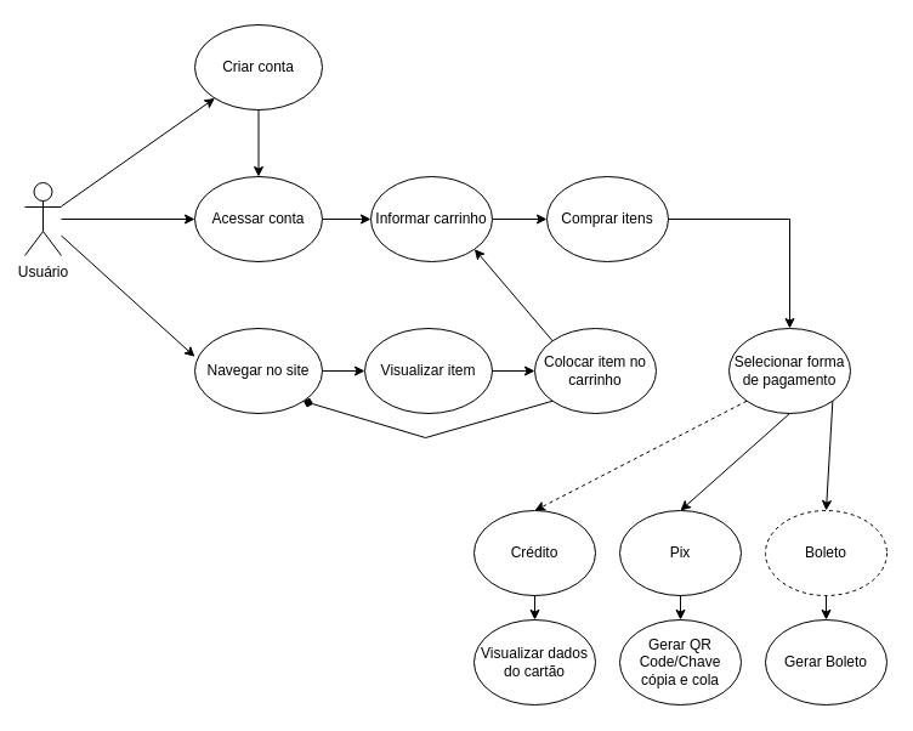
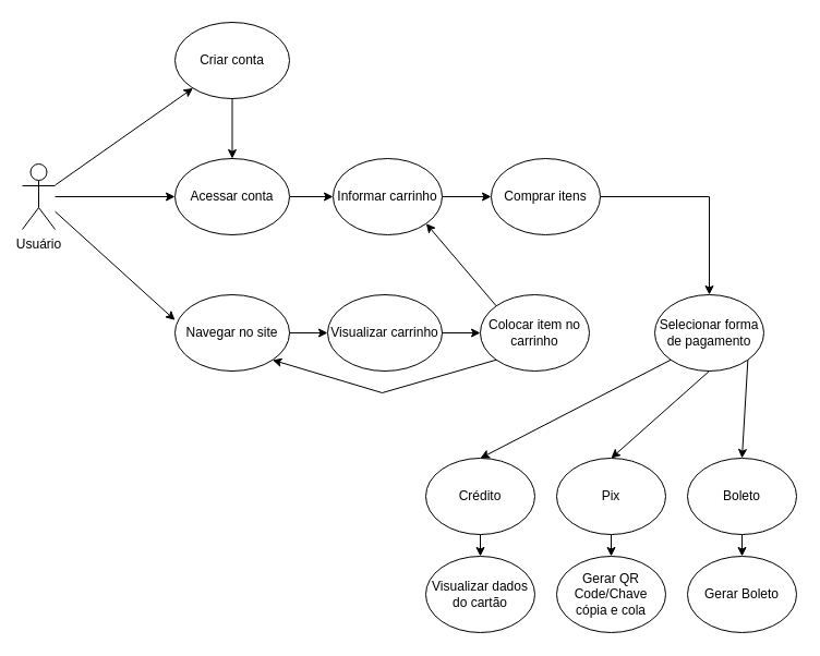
  <mxCell id="0" />
  <mxCell id="1" parent="0" />
  <mxCell id="2" value="" style="edgeStyle=orthogonalEdgeStyle;rounded=0;orthogonalLoop=1;jettySize=auto;html=1;entryX=0;entryY=0.5;entryDx=0;entryDy=0;" edge="1" parent="1" source="3" target="6"><mxGeometry relative="1" as="geometry"><mxPoint x="50" y="169.47" as="sourcePoint" /><mxPoint x="160" y="169.47" as="targetPoint" /></mxGeometry></mxCell>
  <mxCell id="3" value="Usuário" style="shape=umlActor;verticalLabelPosition=bottom;verticalAlign=top;html=1;outlineConnect=0;" vertex="1" parent="1"><mxGeometry x="20" y="150" width="30" height="60" as="geometry" /></mxCell>
  <mxCell id="4" value="Criar conta" style="ellipse;whiteSpace=wrap;html=1;" vertex="1" parent="1"><mxGeometry x="160" y="20" width="105" height="70" as="geometry" /></mxCell>
  <mxCell id="5" value="" style="edgeStyle=orthogonalEdgeStyle;rounded=0;orthogonalLoop=1;jettySize=auto;html=1;" edge="1" parent="1" source="6" target="17"><mxGeometry relative="1" as="geometry" /></mxCell>
  <mxCell id="6" value="Acessar conta" style="ellipse;whiteSpace=wrap;html=1;" vertex="1" parent="1"><mxGeometry x="160" y="145" width="105" height="70" as="geometry" /></mxCell>
  <mxCell id="7" value="Navegar no site" style="ellipse;whiteSpace=wrap;html=1;" vertex="1" parent="1"><mxGeometry x="160" y="270" width="105" height="70" as="geometry" /></mxCell>
  <mxCell id="8" value="" style="endArrow=classic;html=1;rounded=0;" edge="1" parent="1" source="3" target="4"><mxGeometry width="50" height="50" relative="1" as="geometry"><mxPoint x="50" y="160" as="sourcePoint" /><mxPoint x="100" y="110" as="targetPoint" /></mxGeometry></mxCell>
  <mxCell id="9" value="" style="endArrow=classic;html=1;rounded=0;entryX=0;entryY=0.333;entryDx=0;entryDy=0;entryPerimeter=0;" edge="1" parent="1" source="3" target="7"><mxGeometry width="50" height="50" relative="1" as="geometry"><mxPoint x="70" y="240" as="sourcePoint" /><mxPoint x="120" y="190" as="targetPoint" /></mxGeometry></mxCell>
  <mxCell id="10" value="" style="endArrow=classic;html=1;rounded=0;exitX=0.5;exitY=1;exitDx=0;exitDy=0;" edge="1" parent="1" source="4" target="6"><mxGeometry width="50" height="50" relative="1" as="geometry"><mxPoint x="270" y="260" as="sourcePoint" /><mxPoint x="320" y="210" as="targetPoint" /></mxGeometry></mxCell>
- <mxCell id="11" value="Visualizar item" style="ellipse;whiteSpace=wrap;html=1;" vertex="1" parent="1"><mxGeometry x="300" y="270" width="105" height="70" as="geometry" /></mxCell>
+ <mxCell id="11" value="Visualizar carrinho" style="ellipse;whiteSpace=wrap;html=1;" vertex="1" parent="1"><mxGeometry x="300" y="270" width="105" height="70" as="geometry" /></mxCell>
  <mxCell id="12" value="Colocar item no carrinho" style="ellipse;whiteSpace=wrap;html=1;" vertex="1" parent="1"><mxGeometry x="440" y="270" width="100" height="70" as="geometry" /></mxCell>
  <mxCell id="13" value="" style="endArrow=classic;html=1;rounded=0;exitX=1;exitY=0.5;exitDx=0;exitDy=0;entryX=0;entryY=0.5;entryDx=0;entryDy=0;" edge="1" parent="1" source="7" target="11"><mxGeometry width="50" height="50" relative="1" as="geometry"><mxPoint x="270" y="260" as="sourcePoint" /><mxPoint x="320" y="210" as="targetPoint" /></mxGeometry></mxCell>
  <mxCell id="14" value="" style="endArrow=classic;html=1;rounded=0;entryX=0;entryY=0.5;entryDx=0;entryDy=0;exitX=1;exitY=0.5;exitDx=0;exitDy=0;" edge="1" parent="1" source="11" target="12"><mxGeometry width="50" height="50" relative="1" as="geometry"><mxPoint x="380" y="325" as="sourcePoint" /><mxPoint x="411" y="290" as="targetPoint" /></mxGeometry></mxCell>
- <mxCell id="15" value="" style="endArrow=diamond;html=1;rounded=0;exitX=0;exitY=1;exitDx=0;exitDy=0;entryX=1;entryY=1;entryDx=0;entryDy=0;" edge="1" parent="1" source="12" target="7"><mxGeometry width="50" height="50" relative="1" as="geometry"><mxPoint x="270" y="360" as="sourcePoint" /><mxPoint x="320" y="310" as="targetPoint" /><Array as="points"><mxPoint x="350" y="360" /></Array></mxGeometry></mxCell>
+ <mxCell id="15" value="" style="endArrow=classic;html=1;rounded=0;exitX=0;exitY=1;exitDx=0;exitDy=0;entryX=1;entryY=1;entryDx=0;entryDy=0;" edge="1" parent="1" source="12" target="7"><mxGeometry width="50" height="50" relative="1" as="geometry"><mxPoint x="270" y="360" as="sourcePoint" /><mxPoint x="320" y="310" as="targetPoint" /><Array as="points"><mxPoint x="350" y="360" /></Array></mxGeometry></mxCell>
  <mxCell id="16" value="" style="edgeStyle=orthogonalEdgeStyle;rounded=0;orthogonalLoop=1;jettySize=auto;html=1;" edge="1" parent="1" source="17" target="20"><mxGeometry relative="1" as="geometry" /></mxCell>
  <mxCell id="17" value="Informar carrinho" style="ellipse;whiteSpace=wrap;html=1;" vertex="1" parent="1"><mxGeometry x="305" y="145" width="100" height="70" as="geometry" /></mxCell>
  <mxCell id="18" value="" style="endArrow=classic;html=1;rounded=0;exitX=0;exitY=0;exitDx=0;exitDy=0;entryX=1;entryY=1;entryDx=0;entryDy=0;" edge="1" parent="1" source="12" target="17"><mxGeometry width="50" height="50" relative="1" as="geometry"><mxPoint x="470" y="195" as="sourcePoint" /><mxPoint x="520" y="145" as="targetPoint" /></mxGeometry></mxCell>
  <mxCell id="19" value="" style="edgeStyle=orthogonalEdgeStyle;rounded=0;orthogonalLoop=1;jettySize=auto;html=1;" edge="1" parent="1" source="20" target="21"><mxGeometry relative="1" as="geometry" /></mxCell>
  <mxCell id="20" value="Comprar itens" style="ellipse;whiteSpace=wrap;html=1;" vertex="1" parent="1"><mxGeometry x="450" y="145" width="100" height="70" as="geometry" /></mxCell>
  <mxCell id="21" value="Selecionar forma de pagamento" style="ellipse;whiteSpace=wrap;html=1;" vertex="1" parent="1"><mxGeometry x="600" y="270" width="100" height="70" as="geometry" /></mxCell>
  <mxCell id="22" value="Crédito" style="ellipse;whiteSpace=wrap;html=1;" vertex="1" parent="1"><mxGeometry x="390" y="420" width="100" height="70" as="geometry" /></mxCell>
- <mxCell id="23" value="Boleto" style="ellipse;whiteSpace=wrap;html=1;dashed=1;" vertex="1" parent="1"><mxGeometry x="630" y="420" width="100" height="70" as="geometry" /></mxCell>
+ <mxCell id="23" value="Boleto" style="ellipse;whiteSpace=wrap;html=1;" vertex="1" parent="1"><mxGeometry x="630" y="420" width="100" height="70" as="geometry" /></mxCell>
  <mxCell id="24" value="Pix" style="ellipse;whiteSpace=wrap;html=1;" vertex="1" parent="1"><mxGeometry x="510" y="420" width="100" height="70" as="geometry" /></mxCell>
  <mxCell id="25" value="Visualizar dados do cartão" style="ellipse;whiteSpace=wrap;html=1;" vertex="1" parent="1"><mxGeometry x="390" y="510" width="100" height="70" as="geometry" /></mxCell>
  <mxCell id="26" value="Gerar QR Code/Chave cópia e cola" style="ellipse;whiteSpace=wrap;html=1;" vertex="1" parent="1"><mxGeometry x="510" y="510" width="100" height="70" as="geometry" /></mxCell>
  <mxCell id="27" value="Gerar Boleto" style="ellipse;whiteSpace=wrap;html=1;" vertex="1" parent="1"><mxGeometry x="630" y="510" width="100" height="70" as="geometry" /></mxCell>
  <mxCell id="28" value="" style="endArrow=classic;html=1;rounded=0;exitX=0.5;exitY=1;exitDx=0;exitDy=0;entryX=0.5;entryY=0;entryDx=0;entryDy=0;" edge="1" parent="1" source="22" target="25"><mxGeometry width="50" height="50" relative="1" as="geometry"><mxPoint x="410" y="430" as="sourcePoint" /><mxPoint x="460" y="380" as="targetPoint" /></mxGeometry></mxCell>
  <mxCell id="29" value="" style="endArrow=classic;html=1;rounded=0;exitX=0.5;exitY=1;exitDx=0;exitDy=0;entryX=0.5;entryY=0;entryDx=0;entryDy=0;" edge="1" parent="1" source="24" target="26"><mxGeometry width="50" height="50" relative="1" as="geometry"><mxPoint x="450" y="500" as="sourcePoint" /><mxPoint x="450" y="520" as="targetPoint" /></mxGeometry></mxCell>
  <mxCell id="30" value="" style="endArrow=classic;html=1;rounded=0;exitX=0.5;exitY=1;exitDx=0;exitDy=0;entryX=0.5;entryY=0;entryDx=0;entryDy=0;" edge="1" parent="1" source="23" target="27"><mxGeometry width="50" height="50" relative="1" as="geometry"><mxPoint x="460" y="510" as="sourcePoint" /><mxPoint x="460" y="530" as="targetPoint" /></mxGeometry></mxCell>
- <mxCell id="31" value="" style="endArrow=classic;html=1;rounded=0;exitX=0;exitY=1;exitDx=0;exitDy=0;entryX=0.5;entryY=0;entryDx=0;entryDy=0;dashed=1;" edge="1" parent="1" source="21" target="22"><mxGeometry width="50" height="50" relative="1" as="geometry"><mxPoint x="410" y="430" as="sourcePoint" /><mxPoint x="460" y="380" as="targetPoint" /></mxGeometry></mxCell>
+ <mxCell id="31" value="" style="endArrow=classic;html=1;rounded=0;exitX=0;exitY=1;exitDx=0;exitDy=0;entryX=0.5;entryY=0;entryDx=0;entryDy=0;" edge="1" parent="1" source="21" target="22"><mxGeometry width="50" height="50" relative="1" as="geometry"><mxPoint x="410" y="430" as="sourcePoint" /><mxPoint x="460" y="380" as="targetPoint" /></mxGeometry></mxCell>
  <mxCell id="32" value="" style="endArrow=classic;html=1;rounded=0;exitX=0.5;exitY=1;exitDx=0;exitDy=0;entryX=0.5;entryY=0;entryDx=0;entryDy=0;" edge="1" parent="1" source="21" target="24"><mxGeometry width="50" height="50" relative="1" as="geometry"><mxPoint x="410" y="430" as="sourcePoint" /><mxPoint x="460" y="380" as="targetPoint" /></mxGeometry></mxCell>
  <mxCell id="33" value="" style="endArrow=classic;html=1;rounded=0;exitX=1;exitY=1;exitDx=0;exitDy=0;entryX=0.5;entryY=0;entryDx=0;entryDy=0;" edge="1" parent="1" source="21" target="23"><mxGeometry width="50" height="50" relative="1" as="geometry"><mxPoint x="410" y="430" as="sourcePoint" /><mxPoint x="460" y="380" as="targetPoint" /></mxGeometry></mxCell>
